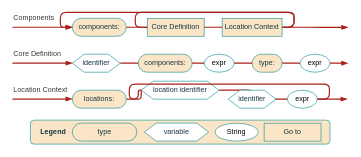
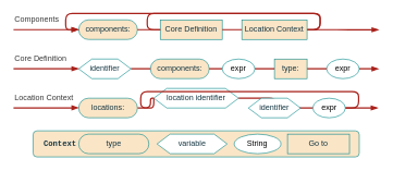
  <mxCell id="0" />
  <mxCell id="1" parent="0" />
  <mxCell id="2" value="" style="group;fontStyle=1" vertex="1" connectable="0" parent="1"><mxGeometry x="50" y="200" width="500" height="40" as="geometry" /></mxCell>
- <mxCell id="3" value="&lt;b&gt;&amp;nbsp; Legend&lt;/b&gt;" style="text;html=1;align=left;verticalAlign=middle;whiteSpace=wrap;rounded=1;fontFamily=Courier New;perimeterSpacing=6;shadow=0;fillColor=#FAE5C7;fontColor=#143642;strokeColor=#0F8B8D;labelBackgroundColor=none;container=0;" vertex="1" parent="2"><mxGeometry width="500" height="40" as="geometry" /></mxCell>
+ <mxCell id="3" value="&lt;b&gt;&amp;nbsp; Context&lt;/b&gt;" style="text;html=1;align=left;verticalAlign=middle;whiteSpace=wrap;rounded=1;fontFamily=Courier New;perimeterSpacing=6;shadow=0;fillColor=#FAE5C7;fontColor=#143642;strokeColor=#0F8B8D;labelBackgroundColor=none;container=0;" vertex="1" parent="2"><mxGeometry width="500" height="40" as="geometry" /></mxCell>
  <mxCell id="4" value="String" style="ellipse;whiteSpace=wrap;html=1;rounded=1;labelBackgroundColor=none;strokeColor=#0F8B8D;fontFamily=Helvetica;fontSize=12;fontColor=default;fillColor=default;container=0;" vertex="1" parent="2"><mxGeometry x="308.33" y="5" width="71.667" height="30" as="geometry" /></mxCell>
  <mxCell id="5" value="variable" style="shape=hexagon;perimeter=hexagonPerimeter2;whiteSpace=wrap;html=1;fixedSize=1;strokeColor=#0F8B8D;fontColor=#143642;fillColor=default;container=0;" vertex="1" parent="2"><mxGeometry x="189.996" y="5" width="107.5" height="30" as="geometry" /></mxCell>
  <mxCell id="6" value="&lt;p&gt;type&lt;/p&gt;" style="rounded=1;whiteSpace=wrap;html=1;arcSize=50;fontStyle=0;fillColor=#FAE5C7;strokeColor=#0F8B8D;labelBackgroundColor=none;fontColor=#143642;container=0;" vertex="1" parent="2"><mxGeometry x="70.001" y="5" width="107.5" height="30" as="geometry" /></mxCell>
  <mxCell id="7" value="Go to" style="rounded=1;whiteSpace=wrap;html=1;strokeColor=#0F8B8D;fontFamily=Helvetica;fontSize=12;fontColor=#143642;fillColor=#FAE5C7;arcSize=0;fontStyle=0;shadow=0;labelBackgroundColor=none;" vertex="1" parent="2"><mxGeometry x="390" y="5" width="95" height="30" as="geometry" /></mxCell>
  <mxCell id="8" value="" style="group" vertex="1" connectable="0" parent="1"><mxGeometry x="20" y="20" width="560" height="160" as="geometry" /></mxCell>
  <mxCell id="9" value="&lt;p&gt;components:&lt;/p&gt;" style="rounded=1;whiteSpace=wrap;html=1;arcSize=50;fontStyle=0;fillColor=#FAE5C7;strokeColor=#0F8B8D;labelBackgroundColor=none;fontColor=#143642;" parent="8" vertex="1"><mxGeometry x="100" y="10" width="90" height="30" as="geometry" /></mxCell>
  <mxCell id="10" value="&lt;p&gt;components:&lt;/p&gt;" style="rounded=1;whiteSpace=wrap;html=1;arcSize=50;fontStyle=0;fillColor=#FAE5C7;strokeColor=#0F8B8D;labelBackgroundColor=none;fontColor=#143642;" parent="8" vertex="1"><mxGeometry x="210" y="70" width="90" height="30" as="geometry" /></mxCell>
  <mxCell id="11" value="Core Definition" style="rounded=1;whiteSpace=wrap;html=1;strokeColor=#0F8B8D;fontFamily=Helvetica;fontSize=12;fontColor=#143642;fillColor=#FAE5C7;arcSize=0;fontStyle=0;shadow=0;labelBackgroundColor=none;" parent="8" vertex="1"><mxGeometry x="225" y="10" width="95" height="30" as="geometry" /></mxCell>
  <mxCell id="12" style="edgeStyle=orthogonalEdgeStyle;shape=connector;rounded=1;orthogonalLoop=1;jettySize=auto;html=1;labelBackgroundColor=none;strokeColor=#A8201A;strokeWidth=2;fontFamily=Helvetica;fontSize=12;fontColor=default;endArrow=none;endFill=0;" parent="8" source="9" target="11" edge="1"><mxGeometry relative="1" as="geometry" /></mxCell>
  <mxCell id="13" style="edgeStyle=orthogonalEdgeStyle;shape=connector;rounded=1;orthogonalLoop=1;jettySize=auto;html=1;exitX=1;exitY=0.5;exitDx=0;exitDy=0;labelBackgroundColor=none;strokeColor=#A8201A;strokeWidth=2;fontFamily=Helvetica;fontSize=12;fontColor=default;endArrow=blockThin;endFill=1;" parent="8" source="16" edge="1"><mxGeometry relative="1" as="geometry"><mxPoint x="560" y="25.143" as="targetPoint" /></mxGeometry></mxCell>
  <mxCell id="14" style="edgeStyle=orthogonalEdgeStyle;shape=connector;rounded=1;orthogonalLoop=1;jettySize=auto;html=1;exitX=1;exitY=0.5;exitDx=0;exitDy=0;entryX=0;entryY=0.5;entryDx=0;entryDy=0;labelBackgroundColor=none;strokeColor=#A8201A;strokeWidth=2;fontFamily=Helvetica;fontSize=12;fontColor=default;endArrow=none;endFill=0;" parent="8" source="16" target="11" edge="1"><mxGeometry relative="1" as="geometry"><Array as="points"><mxPoint x="470" y="25" /><mxPoint x="470" /><mxPoint x="205" /><mxPoint x="205" y="25" /></Array></mxGeometry></mxCell>
  <mxCell id="15" style="edgeStyle=orthogonalEdgeStyle;shape=connector;rounded=1;orthogonalLoop=1;jettySize=auto;html=1;exitX=1;exitY=0.5;exitDx=0;exitDy=0;entryX=0;entryY=0.5;entryDx=0;entryDy=0;labelBackgroundColor=none;strokeColor=#A8201A;strokeWidth=2;fontFamily=Helvetica;fontSize=12;fontColor=default;endArrow=blockThin;endFill=1;" parent="8" source="16" target="9" edge="1"><mxGeometry relative="1" as="geometry"><Array as="points"><mxPoint x="470" y="25" /><mxPoint x="470" /><mxPoint x="80" /><mxPoint x="80" y="25" /></Array></mxGeometry></mxCell>
  <mxCell id="16" value="Location Context" style="rounded=1;whiteSpace=wrap;html=1;strokeColor=#0F8B8D;fontFamily=Helvetica;fontSize=12;fontColor=#143642;fillColor=#FAE5C7;arcSize=0;fontStyle=0;shadow=0;labelBackgroundColor=none;" parent="8" vertex="1"><mxGeometry x="350" y="10" width="100" height="30" as="geometry" /></mxCell>
  <mxCell id="17" style="edgeStyle=orthogonalEdgeStyle;shape=connector;rounded=1;orthogonalLoop=1;jettySize=auto;html=1;labelBackgroundColor=none;strokeColor=#A8201A;strokeWidth=2;fontFamily=Helvetica;fontSize=12;fontColor=default;endArrow=none;endFill=0;" parent="8" source="11" target="16" edge="1"><mxGeometry relative="1" as="geometry" /></mxCell>
  <mxCell id="18" value="" style="endArrow=blockThin;html=1;rounded=1;labelBackgroundColor=none;strokeColor=#A8201A;strokeWidth=2;fontFamily=Helvetica;fontSize=12;fontColor=default;shape=connector;endFill=1;align=left;" parent="8" target="9" edge="1"><mxGeometry width="50" height="50" relative="1" as="geometry"><mxPoint y="25" as="sourcePoint" /><mxPoint x="70" y="24.76" as="targetPoint" /></mxGeometry></mxCell>
  <mxCell id="19" value="Components" style="text;html=1;strokeColor=none;fillColor=none;align=left;verticalAlign=middle;whiteSpace=wrap;rounded=0;fontSize=12;fontFamily=Helvetica;fontColor=#383838;" parent="8" vertex="1"><mxGeometry width="80" height="20" as="geometry" /></mxCell>
  <mxCell id="20" value="location identifier" style="shape=hexagon;perimeter=hexagonPerimeter2;whiteSpace=wrap;html=1;fixedSize=1;strokeColor=#0F8B8D;fontColor=#143642;fillColor=default;" parent="8" vertex="1"><mxGeometry x="215" y="115" width="130" height="30" as="geometry" /></mxCell>
  <mxCell id="21" style="edgeStyle=orthogonalEdgeStyle;shape=connector;rounded=1;orthogonalLoop=1;jettySize=auto;html=1;exitX=1;exitY=0.5;exitDx=0;exitDy=0;entryX=0;entryY=0.5;entryDx=0;entryDy=0;labelBackgroundColor=none;strokeColor=#A8201A;strokeWidth=2;fontFamily=Helvetica;fontSize=12;fontColor=default;endArrow=none;endFill=0;" parent="8" source="22" target="20" edge="1"><mxGeometry relative="1" as="geometry"><Array as="points"><mxPoint x="529" y="145" /><mxPoint x="529" y="120" /><mxPoint x="195" y="120" /><mxPoint x="195" y="145" /></Array></mxGeometry></mxCell>
  <mxCell id="22" value="expr" style="ellipse;whiteSpace=wrap;html=1;rounded=1;labelBackgroundColor=none;strokeColor=#0F8B8D;fontFamily=Helvetica;fontSize=12;fontColor=default;fillColor=default;" parent="8" vertex="1"><mxGeometry x="458.77" y="130" width="50" height="30" as="geometry" /></mxCell>
  <mxCell id="23" value="" style="edgeStyle=orthogonalEdgeStyle;shape=connector;rounded=1;orthogonalLoop=1;jettySize=auto;html=1;labelBackgroundColor=none;strokeColor=#A8201A;strokeWidth=2;fontFamily=Helvetica;fontSize=12;fontColor=default;endArrow=none;endFill=0;" parent="8" source="20" target="22" edge="1"><mxGeometry relative="1" as="geometry" /></mxCell>
  <mxCell id="24" value="expr" style="ellipse;whiteSpace=wrap;html=1;rounded=1;labelBackgroundColor=none;strokeColor=#0F8B8D;fontFamily=Helvetica;fontSize=12;fontColor=default;fillColor=default;" parent="8" vertex="1"><mxGeometry x="480" y="70" width="50" height="30" as="geometry" /></mxCell>
  <mxCell id="25" value="" style="edgeStyle=orthogonalEdgeStyle;shape=connector;rounded=1;orthogonalLoop=1;jettySize=auto;html=1;labelBackgroundColor=none;strokeColor=#A8201A;strokeWidth=2;fontFamily=Helvetica;fontSize=12;fontColor=default;endArrow=none;endFill=0;" parent="8" source="26" target="24" edge="1"><mxGeometry relative="1" as="geometry" /></mxCell>
- <mxCell id="26" value="&lt;p&gt;type:&lt;/p&gt;" style="rounded=1;whiteSpace=wrap;html=1;arcSize=50;fontStyle=0;fillColor=#FAE5C7;strokeColor=#0F8B8D;labelBackgroundColor=none;fontColor=#143642;" parent="8" vertex="1"><mxGeometry x="400" y="70" width="50" height="30" as="geometry" /></mxCell>
+ <mxCell id="26" value="&lt;p&gt;type:&lt;/p&gt;" style="whiteSpace=wrap;html=1;arcSize=50;fontStyle=0;fillColor=#FAE5C7;strokeColor=#0F8B8D;labelBackgroundColor=none;fontColor=#143642;rounded=0;" parent="8" vertex="1"><mxGeometry x="400" y="70" width="50" height="30" as="geometry" /></mxCell>
  <mxCell id="27" value="" style="edgeStyle=orthogonalEdgeStyle;shape=connector;rounded=1;orthogonalLoop=1;jettySize=auto;html=1;labelBackgroundColor=none;strokeColor=#A8201A;strokeWidth=2;fontFamily=Helvetica;fontSize=12;fontColor=default;endArrow=none;endFill=0;" parent="8" source="10" target="26" edge="1"><mxGeometry relative="1" as="geometry" /></mxCell>
  <mxCell id="28" value="" style="edgeStyle=orthogonalEdgeStyle;shape=connector;rounded=1;orthogonalLoop=1;jettySize=auto;html=1;labelBackgroundColor=none;strokeColor=#A8201A;strokeWidth=2;fontFamily=Helvetica;fontSize=12;fontColor=default;endArrow=none;endFill=0;" parent="8" source="29" target="20" edge="1"><mxGeometry relative="1" as="geometry" /></mxCell>
  <mxCell id="29" value="&lt;p&gt;locations:&lt;/p&gt;" style="rounded=1;whiteSpace=wrap;html=1;arcSize=50;fontStyle=0;fillColor=#FAE5C7;strokeColor=#0F8B8D;labelBackgroundColor=none;fontColor=#143642;" parent="8" vertex="1"><mxGeometry x="100" y="130" width="90" height="30" as="geometry" /></mxCell>
  <mxCell id="30" value="Core Definition" style="text;html=1;strokeColor=none;fillColor=none;align=left;verticalAlign=middle;whiteSpace=wrap;rounded=0;fontSize=12;fontFamily=Helvetica;fontColor=#383838;" parent="8" vertex="1"><mxGeometry y="60" width="90" height="20" as="geometry" /></mxCell>
  <mxCell id="31" value="Location Context" style="text;html=1;strokeColor=none;fillColor=none;align=left;verticalAlign=middle;whiteSpace=wrap;rounded=0;fontSize=12;fontFamily=Helvetica;fontColor=#383838;" parent="8" vertex="1"><mxGeometry y="120" width="100" height="20" as="geometry" /></mxCell>
  <mxCell id="32" value="" style="edgeStyle=orthogonalEdgeStyle;shape=connector;rounded=1;orthogonalLoop=1;jettySize=auto;html=1;labelBackgroundColor=none;strokeColor=#A8201A;strokeWidth=2;fontFamily=Helvetica;fontSize=12;fontColor=default;endArrow=none;endFill=0;" parent="8" source="33" target="10" edge="1"><mxGeometry relative="1" as="geometry" /></mxCell>
  <mxCell id="33" value="identifier" style="shape=hexagon;perimeter=hexagonPerimeter2;whiteSpace=wrap;html=1;fixedSize=1;strokeColor=#0F8B8D;fontColor=#143642;fillColor=default;" parent="8" vertex="1"><mxGeometry x="100" y="70" width="80" height="30" as="geometry" /></mxCell>
  <mxCell id="34" value="" style="endArrow=blockThin;html=1;rounded=1;labelBackgroundColor=none;strokeColor=#A8201A;strokeWidth=2;fontFamily=Helvetica;fontSize=12;fontColor=default;shape=connector;endFill=1;align=left;" parent="8" edge="1"><mxGeometry width="50" height="50" relative="1" as="geometry"><mxPoint y="84.76" as="sourcePoint" /><mxPoint x="100" y="84.76" as="targetPoint" /></mxGeometry></mxCell>
  <mxCell id="35" value="" style="endArrow=blockThin;html=1;rounded=1;labelBackgroundColor=none;strokeColor=#A8201A;strokeWidth=2;fontFamily=Helvetica;fontSize=12;fontColor=default;shape=connector;endFill=1;align=left;" parent="8" edge="1"><mxGeometry width="50" height="50" relative="1" as="geometry"><mxPoint y="144.76" as="sourcePoint" /><mxPoint x="100" y="144.76" as="targetPoint" /></mxGeometry></mxCell>
  <mxCell id="36" style="edgeStyle=orthogonalEdgeStyle;shape=connector;rounded=1;orthogonalLoop=1;jettySize=auto;html=1;labelBackgroundColor=none;strokeColor=#A8201A;strokeWidth=2;fontFamily=Helvetica;fontSize=12;fontColor=default;endArrow=blockThin;endFill=1;" parent="8" source="24" edge="1"><mxGeometry relative="1" as="geometry"><mxPoint x="560" y="85" as="targetPoint" /><mxPoint x="515.39" y="84.7" as="sourcePoint" /></mxGeometry></mxCell>
  <mxCell id="37" value="identifier" style="shape=hexagon;perimeter=hexagonPerimeter2;whiteSpace=wrap;html=1;fixedSize=1;strokeColor=#0F8B8D;fontColor=#143642;fillColor=default;" parent="8" vertex="1"><mxGeometry x="360" y="130" width="80" height="30" as="geometry" /></mxCell>
  <mxCell id="38" style="edgeStyle=orthogonalEdgeStyle;shape=connector;rounded=1;orthogonalLoop=1;jettySize=auto;html=1;labelBackgroundColor=none;strokeColor=#A8201A;strokeWidth=2;fontFamily=Helvetica;fontSize=12;fontColor=default;endArrow=blockThin;endFill=1;" parent="8" source="22" edge="1"><mxGeometry relative="1" as="geometry"><mxPoint x="558.77" y="144.8" as="targetPoint" /><mxPoint x="528.77" y="144.8" as="sourcePoint" /></mxGeometry></mxCell>
  <mxCell id="39" value="expr" style="ellipse;whiteSpace=wrap;html=1;rounded=1;labelBackgroundColor=none;strokeColor=#0F8B8D;fontFamily=Helvetica;fontSize=12;fontColor=default;fillColor=default;" parent="8" vertex="1"><mxGeometry x="320" y="70" width="50" height="30" as="geometry" /></mxCell>
